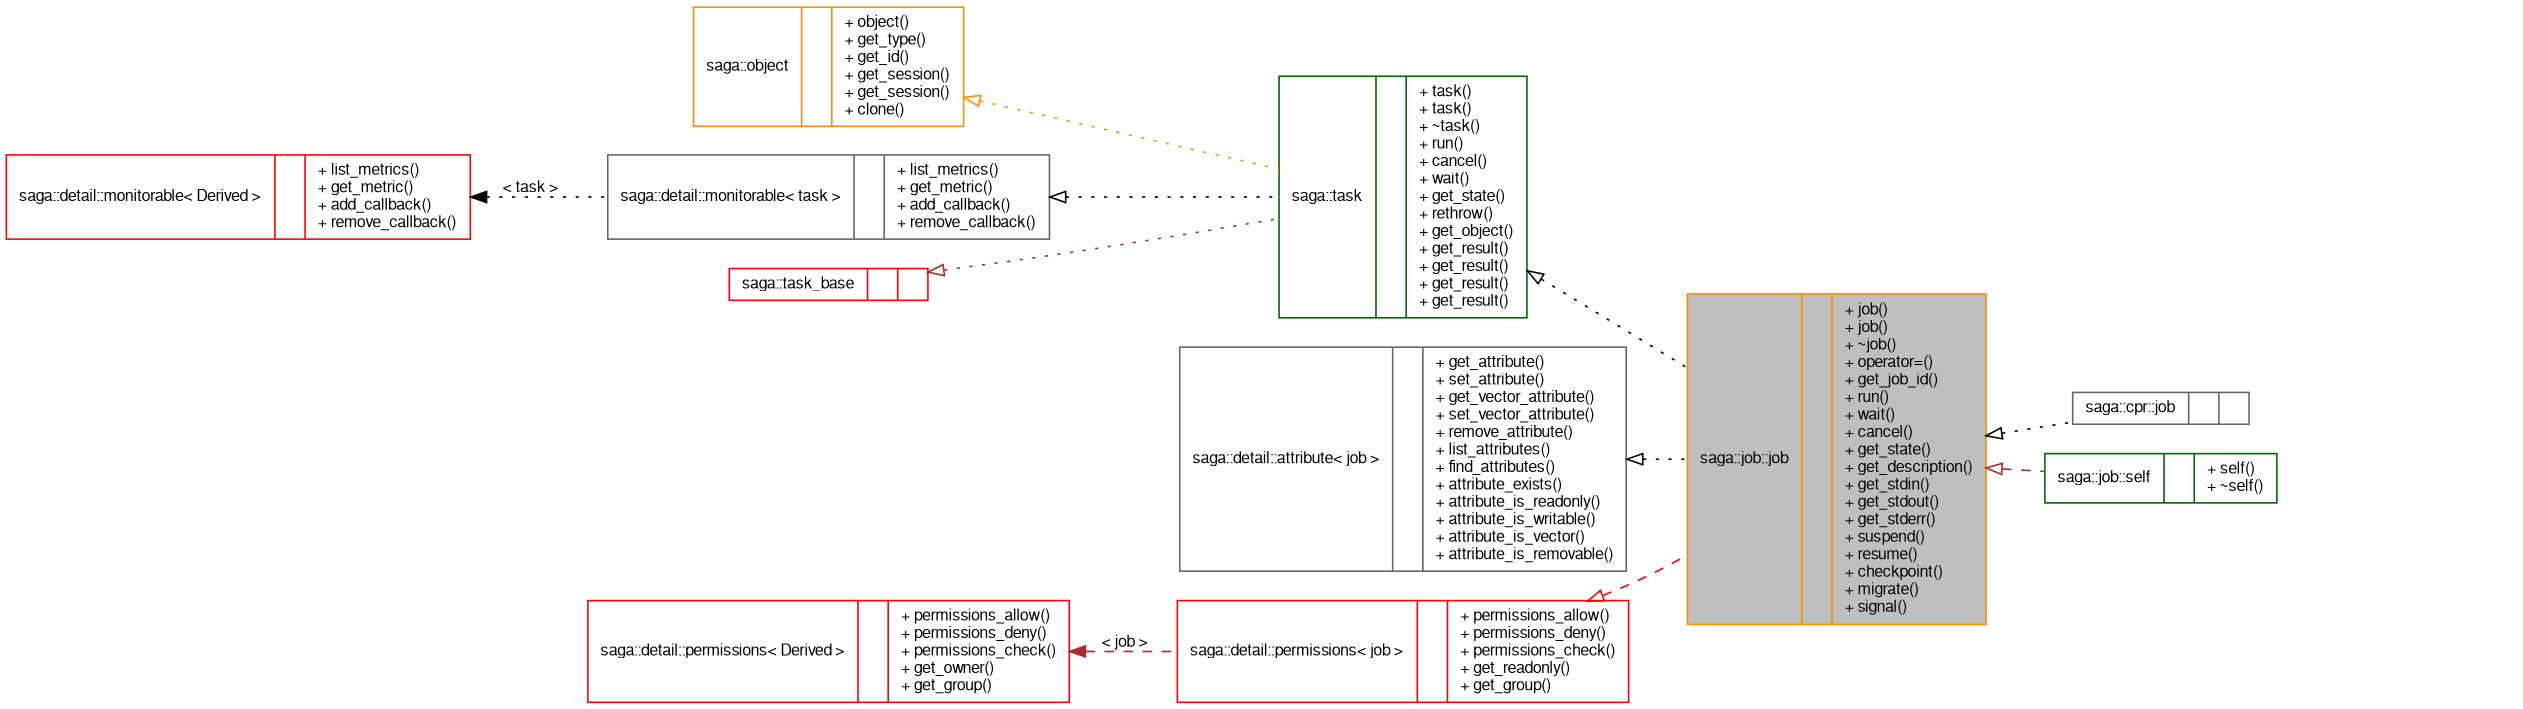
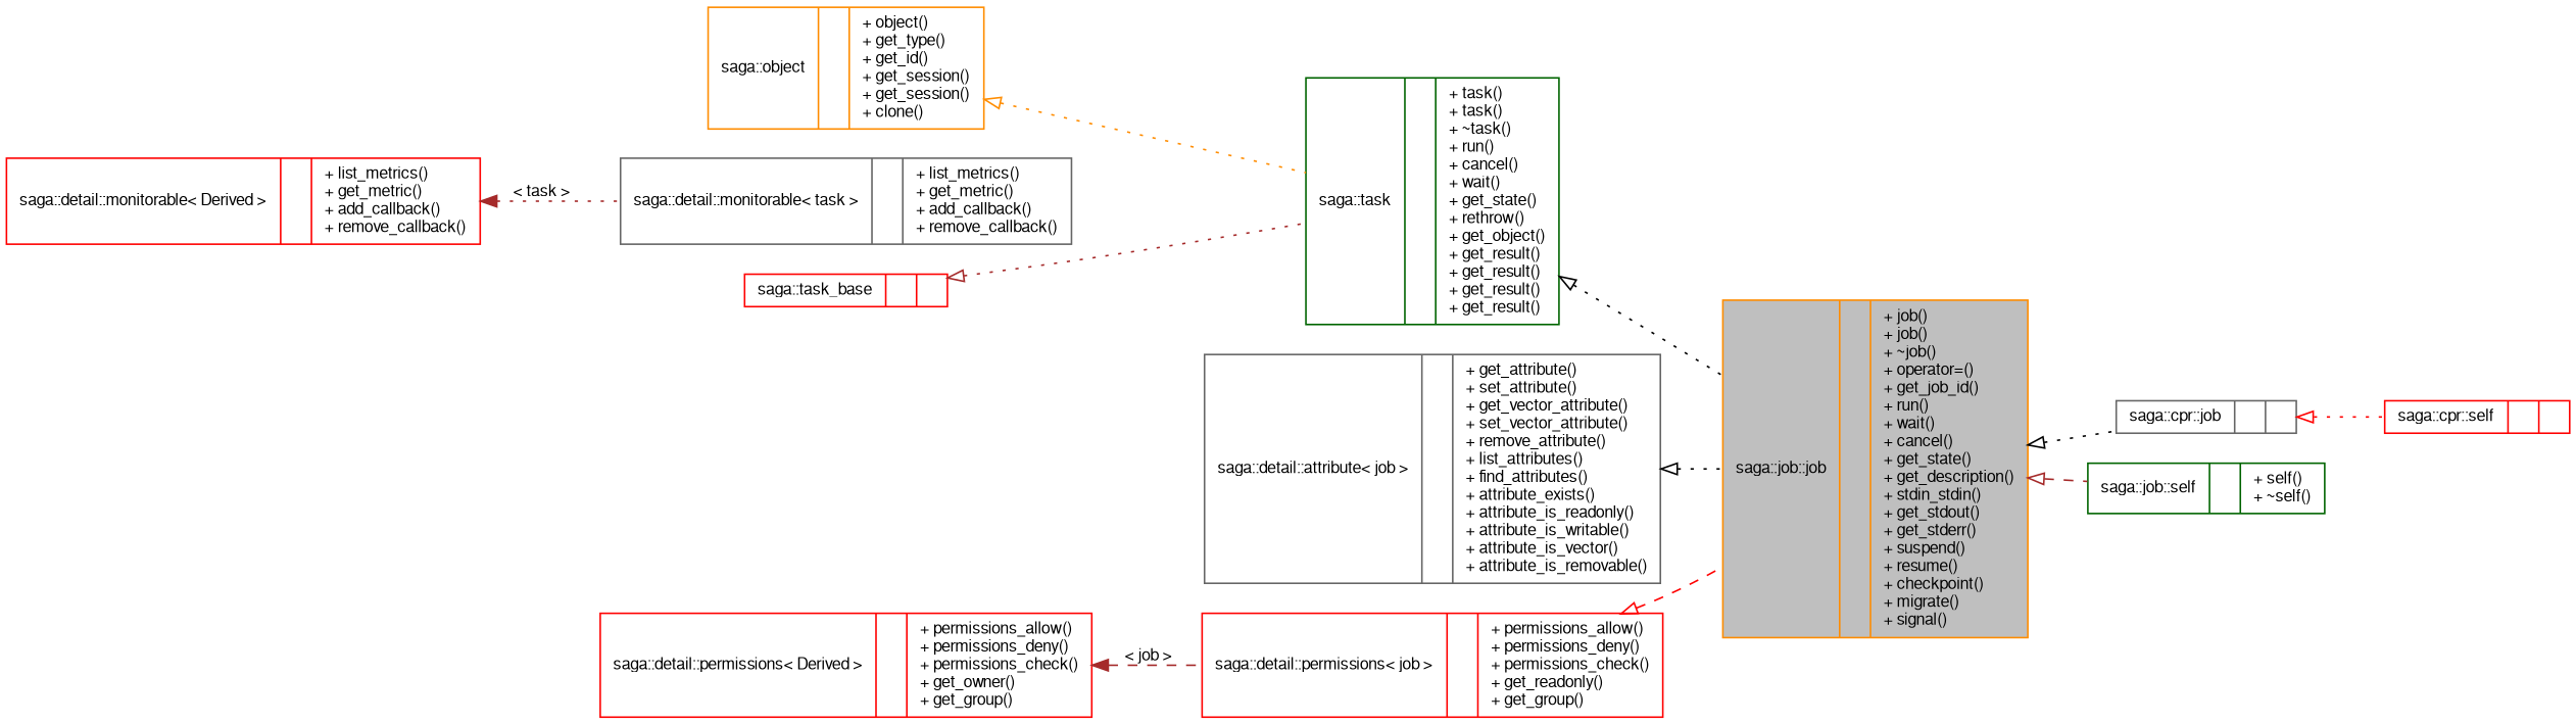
  digraph {
    rankdir=LR
    node [color=red fontname=FreeSans fontsize=10 shape=record]
    edge [arrowtail=onormal color=black dir=back fontname=FreeSans fontsize=10 labelfontname=FreeSans labelfontsize=10 style=dotted]
-   n1 [color=darkorange fillcolor=grey75 fontcolor=black height=0.2 label="{saga::job::job\n||+ job()\l+ job()\l+ ~job()\l+ operator=()\l+ get_job_id()\l+ run()\l+ wait()\l+ cancel()\l+ get_state()\l+ get_description()\l+ get_stdin()\l+ get_stdout()\l+ get_stderr()\l+ suspend()\l+ resume()\l+ checkpoint()\l+ migrate()\l+ signal()\l}" style=filled width=0.4]
+   n1 [color=darkorange fillcolor=grey75 fontcolor=black height=0.2 label="{saga::job::job\n||+ job()\l+ job()\l+ ~job()\l+ operator=()\l+ get_job_id()\l+ run()\l+ wait()\l+ cancel()\l+ get_state()\l+ get_description()\l+ stdin_stdin()\l+ get_stdout()\l+ get_stderr()\l+ suspend()\l+ resume()\l+ checkpoint()\l+ migrate()\l+ signal()\l}" style=filled width=0.4]
    n2 [color=gray40 height=0.2 label="{saga::cpr::job\n||}" width=0.4]
    n3 [color=darkgreen height=0.2 label="{saga::job::self\n||+ self()\l+ ~self()\l}" width=0.4]
+   n4 [height=0.2 label="{saga::cpr::self\n||}" width=0.4]
    n5 [color=darkgreen height=0.2 label="{saga::task\n||+ task()\l+ task()\l+ ~task()\l+ run()\l+ cancel()\l+ wait()\l+ get_state()\l+ rethrow()\l+ get_object()\l+ get_result()\l+ get_result()\l+ get_result()\l+ get_result()\l}" width=0.4]
    n6 [color=darkorange height=0.2 label="{saga::object\n||+ object()\l+ get_type()\l+ get_id()\l+ get_session()\l+ get_session()\l+ clone()\l}" width=0.4]
    n7 [color=gray40 height=0.2 label="{saga::detail::monitorable\< task \>\n||+ list_metrics()\l+ get_metric()\l+ add_callback()\l+ remove_callback()\l}" width=0.4]
    n8 [height=0.2 label="{saga::detail::monitorable\< Derived \>\n||+ list_metrics()\l+ get_metric()\l+ add_callback()\l+ remove_callback()\l}" width=0.4]
    n9 [height=0.2 label="{saga::task_base\n||}" width=0.4]
    n10 [color=gray40 height=0.2 label="{saga::detail::attribute\< job \>\n||+ get_attribute()\l+ set_attribute()\l+ get_vector_attribute()\l+ set_vector_attribute()\l+ remove_attribute()\l+ list_attributes()\l+ find_attributes()\l+ attribute_exists()\l+ attribute_is_readonly()\l+ attribute_is_writable()\l+ attribute_is_vector()\l+ attribute_is_removable()\l}" width=0.4]
    n11 [height=0.2 label="{saga::detail::permissions\< job \>\n||+ permissions_allow()\l+ permissions_deny()\l+ permissions_check()\l+ get_readonly()\l+ get_group()\l}" width=0.4]
    n12 [height=0.2 label="{saga::detail::permissions\< Derived \>\n||+ permissions_allow()\l+ permissions_deny()\l+ permissions_check()\l+ get_owner()\l+ get_group()\l}" width=0.4]
    n1 -> n2
    n1 -> n3 [color=brown style=dashed]
+   n2 -> n4 [color=red]
    n5 -> n1
    n6 -> n5 [color=darkorange]
-   n7 -> n5
-   n8 -> n7 [label=" \< task \>" arrowtail=""]
+   n8 -> n7 [color=brown label=" \< task \>" arrowtail=""]
    n9 -> n5 [color=brown]
    n10 -> n1
    n11 -> n1 [color=red style=dashed]
    n12 -> n11 [color=brown label=" \< job \>" style=dashed arrowtail=""]
  }
